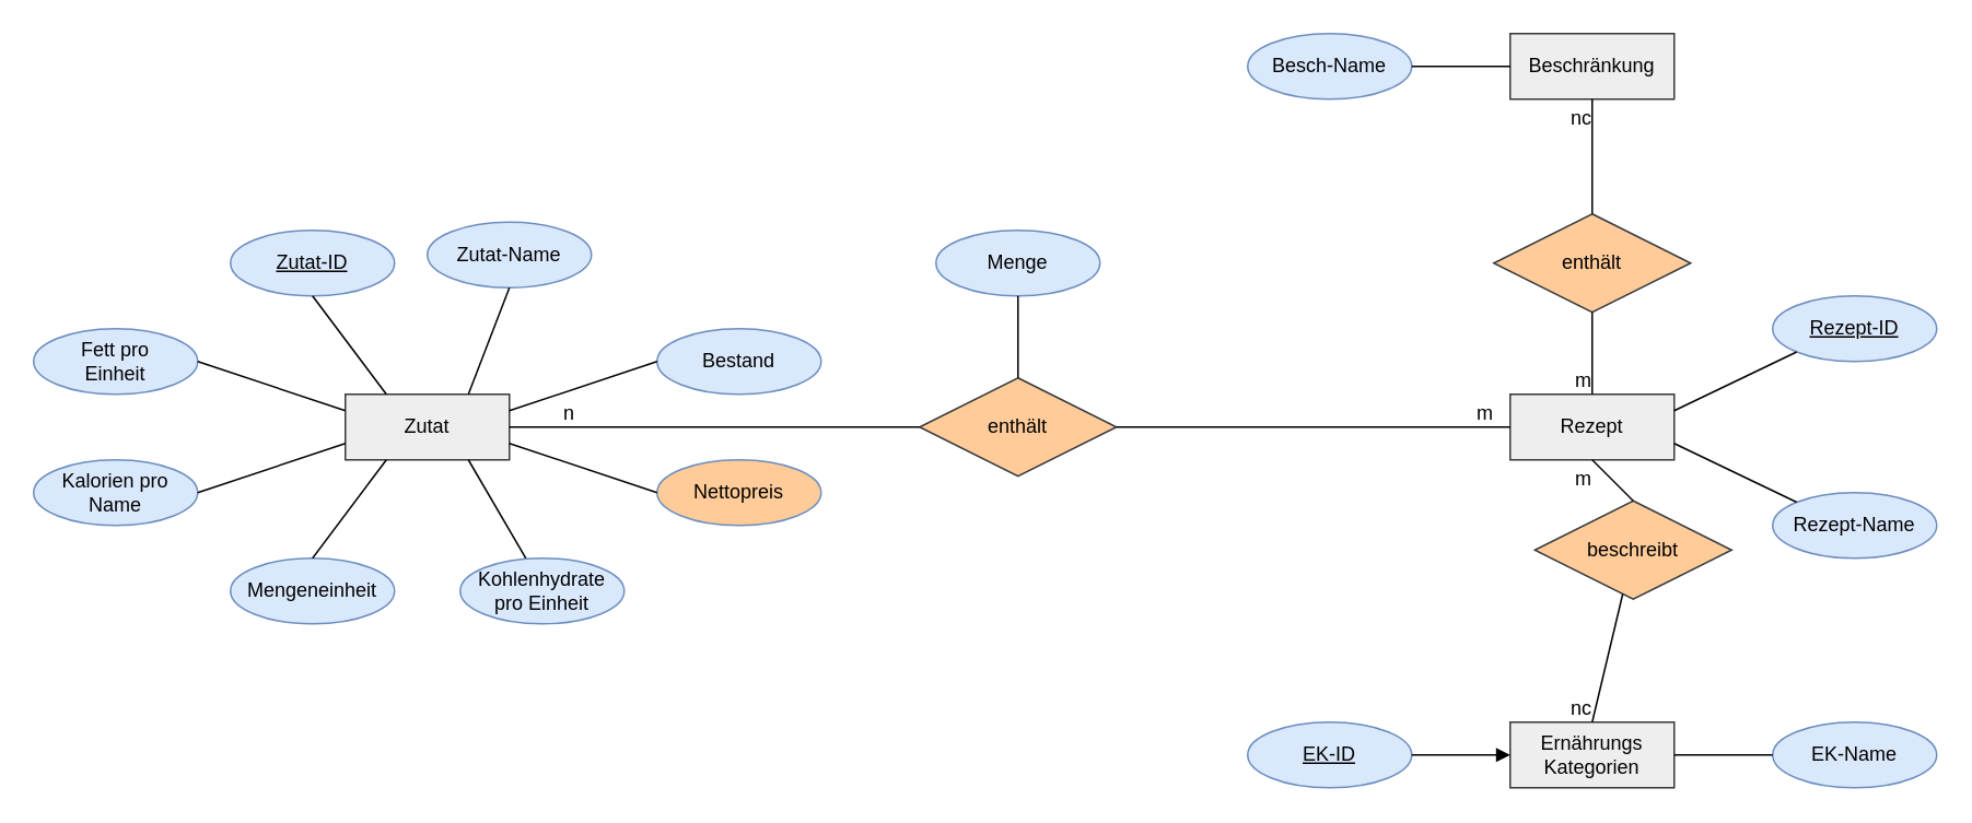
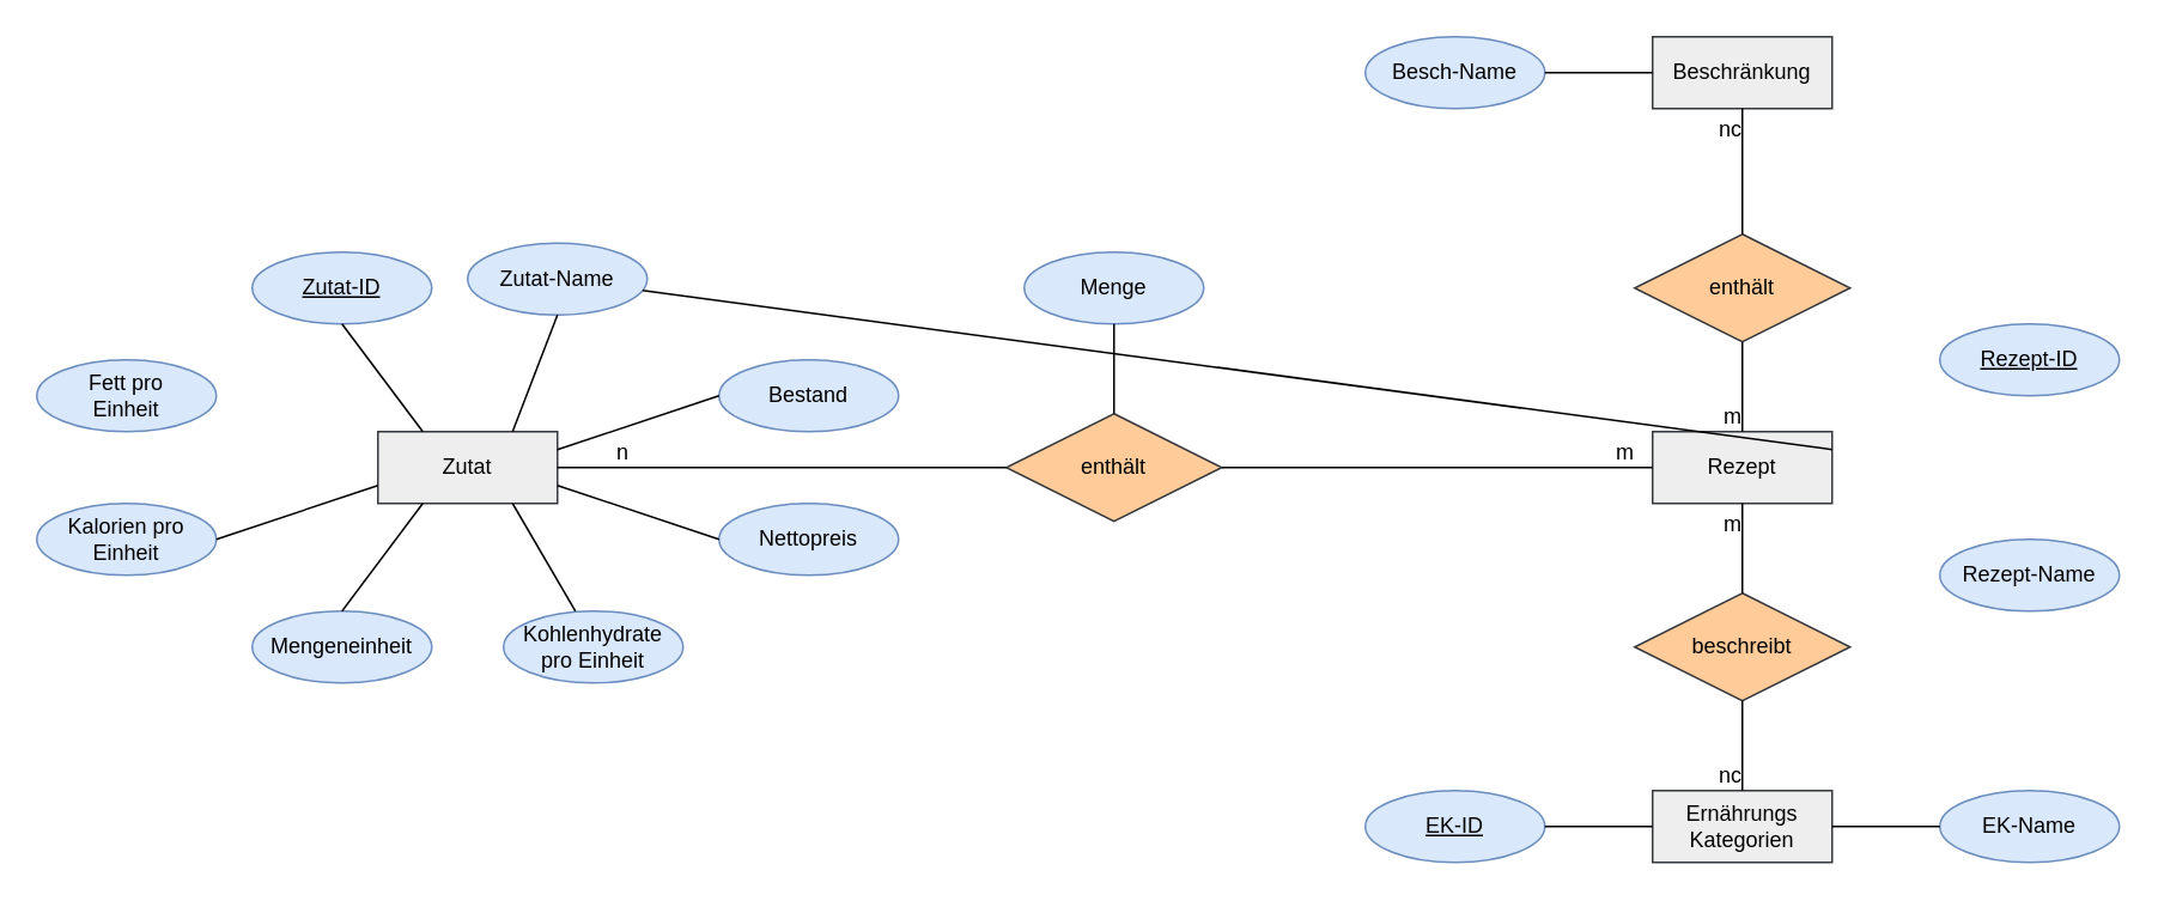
  <mxCell id="0" />
  <mxCell id="1" parent="0" />
  <mxCell id="2" value="Zutat" style="whiteSpace=wrap;html=1;align=center;fillColor=#eeeeee;strokeColor=#36393d;" parent="1" vertex="1"><mxGeometry x="210" y="240" width="100" height="40" as="geometry" /></mxCell>
  <mxCell id="3" value="Zutat-Name" style="ellipse;whiteSpace=wrap;html=1;align=center;fillColor=#dae8fc;strokeColor=#6c8ebf;" parent="1" vertex="1"><mxGeometry x="260" y="135" width="100" height="40" as="geometry" /></mxCell>
  <mxCell id="4" value="Bestand" style="ellipse;whiteSpace=wrap;html=1;align=center;fillColor=#dae8fc;strokeColor=#6c8ebf;" parent="1" vertex="1"><mxGeometry x="400" y="200" width="100" height="40" as="geometry" /></mxCell>
  <mxCell id="5" value="Mengeneinheit" style="ellipse;whiteSpace=wrap;html=1;align=center;fillColor=#dae8fc;strokeColor=#6c8ebf;" parent="1" vertex="1"><mxGeometry x="140" y="340" width="100" height="40" as="geometry" /></mxCell>
- <mxCell id="6" value="Nettopreis" style="ellipse;whiteSpace=wrap;html=1;align=center;fillColor=#ffcc99;strokeColor=#6c8ebf;" parent="1" vertex="1"><mxGeometry x="400" y="280" width="100" height="40" as="geometry" /></mxCell>
+ <mxCell id="6" value="Nettopreis" style="ellipse;whiteSpace=wrap;html=1;align=center;fillColor=#dae8fc;strokeColor=#6c8ebf;" parent="1" vertex="1"><mxGeometry x="400" y="280" width="100" height="40" as="geometry" /></mxCell>
  <mxCell id="7" value="&lt;div&gt;Kohlenhydrate&lt;/div&gt;&lt;div&gt;pro Einheit&lt;br&gt;&lt;/div&gt;" style="ellipse;whiteSpace=wrap;html=1;align=center;fillColor=#dae8fc;strokeColor=#6c8ebf;" parent="1" vertex="1"><mxGeometry x="280" y="340" width="100" height="40" as="geometry" /></mxCell>
- <mxCell id="8" value="&lt;div&gt;Kalorien pro&lt;/div&gt;&lt;div&gt;Name&lt;br&gt;&lt;/div&gt;" style="ellipse;whiteSpace=wrap;html=1;align=center;fillColor=#dae8fc;strokeColor=#6c8ebf;" parent="1" vertex="1"><mxGeometry x="20" y="280" width="100" height="40" as="geometry" /></mxCell>
+ <mxCell id="8" value="&lt;div&gt;Kalorien pro&lt;/div&gt;&lt;div&gt;Einheit&lt;br&gt;&lt;/div&gt;" style="ellipse;whiteSpace=wrap;html=1;align=center;fillColor=#dae8fc;strokeColor=#6c8ebf;" parent="1" vertex="1"><mxGeometry x="20" y="280" width="100" height="40" as="geometry" /></mxCell>
  <mxCell id="9" value="&lt;div&gt;Fett pro&lt;/div&gt;&lt;div&gt;Einheit&lt;br&gt;&lt;/div&gt;" style="ellipse;whiteSpace=wrap;html=1;align=center;fillColor=#dae8fc;strokeColor=#6c8ebf;" parent="1" vertex="1"><mxGeometry x="20" y="200" width="100" height="40" as="geometry" /></mxCell>
  <mxCell id="10" value="Zutat-ID" style="ellipse;whiteSpace=wrap;html=1;align=center;fontStyle=4;fillColor=#dae8fc;strokeColor=#6c8ebf;" parent="1" vertex="1"><mxGeometry x="140" y="140" width="100" height="40" as="geometry" /></mxCell>
  <mxCell id="11" value="enthält" style="shape=rhombus;perimeter=rhombusPerimeter;whiteSpace=wrap;html=1;align=center;fillColor=#ffcc99;strokeColor=#36393d;" parent="1" vertex="1"><mxGeometry x="560" y="230" width="120" height="60" as="geometry" /></mxCell>
  <mxCell id="12" value="&lt;div&gt;Rezept&lt;/div&gt;" style="whiteSpace=wrap;html=1;align=center;fillColor=#eeeeee;strokeColor=#36393d;" parent="1" vertex="1"><mxGeometry x="920" y="240" width="100" height="40" as="geometry" /></mxCell>
  <mxCell id="13" value="Menge" style="ellipse;whiteSpace=wrap;html=1;align=center;fillColor=#dae8fc;strokeColor=#6c8ebf;" parent="1" vertex="1"><mxGeometry x="570" y="140" width="100" height="40" as="geometry" /></mxCell>
  <mxCell id="14" value="Ernährungs Kategorien" style="whiteSpace=wrap;html=1;align=center;fillColor=#eeeeee;strokeColor=#36393d;" parent="1" vertex="1"><mxGeometry x="920" y="440" width="100" height="40" as="geometry" /></mxCell>
  <mxCell id="15" value="Beschränkung" style="whiteSpace=wrap;html=1;align=center;fillColor=#eeeeee;strokeColor=#36393d;" parent="1" vertex="1"><mxGeometry x="920" y="20" width="100" height="40" as="geometry" /></mxCell>
  <mxCell id="16" value="&lt;div&gt;enthält&lt;/div&gt;" style="shape=rhombus;perimeter=rhombusPerimeter;whiteSpace=wrap;html=1;align=center;fillColor=#ffcc99;strokeColor=#36393d;" parent="1" vertex="1"><mxGeometry x="910" y="130" width="120" height="60" as="geometry" /></mxCell>
- <mxCell id="17" value="beschreibt" style="shape=rhombus;perimeter=rhombusPerimeter;whiteSpace=wrap;html=1;align=center;fillColor=#ffcc99;strokeColor=#36393d;" parent="1" vertex="1"><mxGeometry x="935" y="305" width="120" height="60" as="geometry" /></mxCell>
+ <mxCell id="17" value="beschreibt" style="shape=rhombus;perimeter=rhombusPerimeter;whiteSpace=wrap;html=1;align=center;fillColor=#ffcc99;strokeColor=#36393d;" parent="1" vertex="1"><mxGeometry x="910" y="330" width="120" height="60" as="geometry" /></mxCell>
  <mxCell id="18" value="Rezept-Name" style="ellipse;whiteSpace=wrap;html=1;align=center;fillColor=#dae8fc;strokeColor=#6c8ebf;" parent="1" vertex="1"><mxGeometry x="1080" y="300" width="100" height="40" as="geometry" /></mxCell>
  <mxCell id="19" value="Rezept-ID" style="ellipse;whiteSpace=wrap;html=1;align=center;fontStyle=4;fillColor=#dae8fc;strokeColor=#6c8ebf;" parent="1" vertex="1"><mxGeometry x="1080" y="180" width="100" height="40" as="geometry" /></mxCell>
  <mxCell id="20" value="Besch-Name" style="ellipse;whiteSpace=wrap;html=1;align=center;fillColor=#dae8fc;strokeColor=#6c8ebf;" parent="1" vertex="1"><mxGeometry x="760" y="20" width="100" height="40" as="geometry" /></mxCell>
  <mxCell id="21" value="EK-ID" style="ellipse;whiteSpace=wrap;html=1;align=center;fontStyle=4;fillColor=#dae8fc;strokeColor=#6c8ebf;" parent="1" vertex="1"><mxGeometry x="760" y="440" width="100" height="40" as="geometry" /></mxCell>
  <mxCell id="22" value="EK-Name" style="ellipse;whiteSpace=wrap;html=1;align=center;fillColor=#dae8fc;strokeColor=#6c8ebf;" parent="1" vertex="1"><mxGeometry x="1080" y="440" width="100" height="40" as="geometry" /></mxCell>
- <mxCell id="23" value="" style="endArrow=none;html=1;rounded=0;exitX=1;exitY=0.5;exitDx=0;exitDy=0;entryX=0;entryY=0.25;entryDx=0;entryDy=0;" parent="1" source="9" target="2" edge="1"><mxGeometry relative="1" as="geometry"><mxPoint x="230" y="160" as="sourcePoint" /><mxPoint x="170" y="280" as="targetPoint" /></mxGeometry></mxCell>
  <mxCell id="24" value="" style="endArrow=none;html=1;rounded=0;entryX=0;entryY=0.75;entryDx=0;entryDy=0;exitX=1;exitY=0.5;exitDx=0;exitDy=0;" parent="1" source="8" target="2" edge="1"><mxGeometry relative="1" as="geometry"><mxPoint x="160" y="390" as="sourcePoint" /><mxPoint x="320" y="390" as="targetPoint" /></mxGeometry></mxCell>
  <mxCell id="25" value="" style="endArrow=none;html=1;rounded=0;exitX=0.75;exitY=1;exitDx=0;exitDy=0;entryX=0.4;entryY=0;entryDx=0;entryDy=0;entryPerimeter=0;" parent="1" source="2" target="7" edge="1"><mxGeometry relative="1" as="geometry"><mxPoint x="230" y="160" as="sourcePoint" /><mxPoint x="390" y="160" as="targetPoint" /></mxGeometry></mxCell>
  <mxCell id="26" value="" style="endArrow=none;html=1;rounded=0;exitX=0.25;exitY=1;exitDx=0;exitDy=0;entryX=0.5;entryY=0;entryDx=0;entryDy=0;" parent="1" source="2" target="5" edge="1"><mxGeometry relative="1" as="geometry"><mxPoint x="230" y="160" as="sourcePoint" /><mxPoint x="390" y="160" as="targetPoint" /></mxGeometry></mxCell>
  <mxCell id="27" value="" style="endArrow=none;html=1;rounded=0;exitX=0.5;exitY=1;exitDx=0;exitDy=0;entryX=0.25;entryY=0;entryDx=0;entryDy=0;" parent="1" source="10" target="2" edge="1"><mxGeometry relative="1" as="geometry"><mxPoint x="230" y="160" as="sourcePoint" /><mxPoint x="390" y="160" as="targetPoint" /></mxGeometry></mxCell>
  <mxCell id="28" value="" style="endArrow=none;html=1;rounded=0;exitX=1;exitY=0.75;exitDx=0;exitDy=0;entryX=0;entryY=0.5;entryDx=0;entryDy=0;" parent="1" source="2" target="6" edge="1"><mxGeometry relative="1" as="geometry"><mxPoint x="230" y="160" as="sourcePoint" /><mxPoint x="390" y="160" as="targetPoint" /></mxGeometry></mxCell>
  <mxCell id="29" value="" style="endArrow=none;html=1;rounded=0;exitX=1;exitY=0.25;exitDx=0;exitDy=0;entryX=0;entryY=0.5;entryDx=0;entryDy=0;" parent="1" source="2" target="4" edge="1"><mxGeometry relative="1" as="geometry"><mxPoint x="230" y="160" as="sourcePoint" /><mxPoint x="390" y="160" as="targetPoint" /></mxGeometry></mxCell>
  <mxCell id="30" value="" style="endArrow=none;html=1;rounded=0;exitX=0.75;exitY=0;exitDx=0;exitDy=0;entryX=0.5;entryY=1;entryDx=0;entryDy=0;" parent="1" source="2" target="3" edge="1"><mxGeometry relative="1" as="geometry"><mxPoint x="230" y="160" as="sourcePoint" /><mxPoint x="390" y="160" as="targetPoint" /></mxGeometry></mxCell>
  <mxCell id="31" value="" style="endArrow=none;html=1;rounded=0;exitX=0.5;exitY=1;exitDx=0;exitDy=0;entryX=0.5;entryY=0;entryDx=0;entryDy=0;" parent="1" source="13" target="11" edge="1"><mxGeometry relative="1" as="geometry"><mxPoint x="520" y="180" as="sourcePoint" /><mxPoint x="680" y="180" as="targetPoint" /></mxGeometry></mxCell>
  <mxCell id="32" value="" style="endArrow=none;html=1;rounded=0;exitX=1;exitY=0.5;exitDx=0;exitDy=0;entryX=0;entryY=0.5;entryDx=0;entryDy=0;" parent="1" source="20" target="15" edge="1"><mxGeometry relative="1" as="geometry"><mxPoint x="520" y="180" as="sourcePoint" /><mxPoint x="910" y="50" as="targetPoint" /></mxGeometry></mxCell>
- <mxCell id="33" value="" style="endArrow=none;html=1;rounded=0;exitX=1;exitY=0.25;exitDx=0;exitDy=0;entryX=0;entryY=1;entryDx=0;entryDy=0;" parent="1" source="12" target="19" edge="1"><mxGeometry relative="1" as="geometry"><mxPoint x="520" y="180" as="sourcePoint" /><mxPoint x="1090" y="230" as="targetPoint" /></mxGeometry></mxCell>
- <mxCell id="34" value="" style="endArrow=none;html=1;rounded=0;entryX=1;entryY=0.75;entryDx=0;entryDy=0;exitX=0;exitY=0;exitDx=0;exitDy=0;" parent="1" source="18" target="12" edge="1"><mxGeometry relative="1" as="geometry"><mxPoint x="1100" y="290" as="sourcePoint" /><mxPoint x="1030" y="280" as="targetPoint" /></mxGeometry></mxCell>
- <mxCell id="35" value="" style="endArrow=block;html=1;rounded=0;entryX=0;entryY=0.5;entryDx=0;entryDy=0;exitX=1;exitY=0.5;exitDx=0;exitDy=0;" parent="1" source="21" target="14" edge="1"><mxGeometry relative="1" as="geometry"><mxPoint x="520" y="180" as="sourcePoint" /><mxPoint x="870" y="460" as="targetPoint" /></mxGeometry></mxCell>
+ <mxCell id="33" value="" style="endArrow=none;html=1;rounded=0;exitX=1;exitY=0.25;exitDx=0;exitDy=0;" parent="1" source="12" target="3" edge="1"><mxGeometry relative="1" as="geometry"><mxPoint x="520" y="180" as="sourcePoint" /><mxPoint x="1090" y="230" as="targetPoint" /></mxGeometry></mxCell>
+ <mxCell id="35" value="" style="endArrow=none;html=1;rounded=0;entryX=0;entryY=0.5;entryDx=0;entryDy=0;exitX=1;exitY=0.5;exitDx=0;exitDy=0;" parent="1" source="21" target="14" edge="1"><mxGeometry relative="1" as="geometry"><mxPoint x="520" y="180" as="sourcePoint" /><mxPoint x="870" y="460" as="targetPoint" /></mxGeometry></mxCell>
  <mxCell id="36" value="" style="endArrow=none;html=1;rounded=0;entryX=1;entryY=0.5;entryDx=0;entryDy=0;exitX=0;exitY=0.5;exitDx=0;exitDy=0;" parent="1" source="22" target="14" edge="1"><mxGeometry relative="1" as="geometry"><mxPoint x="520" y="300" as="sourcePoint" /><mxPoint x="680" y="300" as="targetPoint" /></mxGeometry></mxCell>
  <mxCell id="37" value="" style="endArrow=none;html=1;rounded=0;entryX=1;entryY=0.5;entryDx=0;entryDy=0;exitX=0;exitY=0.5;exitDx=0;exitDy=0;" parent="1" edge="1" target="2" source="11"><mxGeometry relative="1" as="geometry"><mxPoint x="560" y="269.67" as="sourcePoint" /><mxPoint x="310" y="269.67" as="targetPoint" /></mxGeometry></mxCell>
  <mxCell id="38" value="n" style="resizable=0;html=1;align=right;verticalAlign=bottom;" parent="37" connectable="0" vertex="1"><mxGeometry x="1" relative="1" as="geometry"><mxPoint x="40" as="offset" /></mxGeometry></mxCell>
  <mxCell id="39" value="" style="endArrow=none;html=1;rounded=0;entryX=0;entryY=0.5;entryDx=0;entryDy=0;exitX=1;exitY=0.5;exitDx=0;exitDy=0;" parent="1" source="11" target="12" edge="1"><mxGeometry relative="1" as="geometry"><mxPoint x="520" y="280" as="sourcePoint" /><mxPoint x="680" y="280" as="targetPoint" /></mxGeometry></mxCell>
  <mxCell id="40" value="m" style="resizable=0;html=1;align=right;verticalAlign=bottom;" parent="39" connectable="0" vertex="1"><mxGeometry x="1" relative="1" as="geometry"><mxPoint x="-10" as="offset" /></mxGeometry></mxCell>
  <mxCell id="41" value="" style="endArrow=none;html=1;rounded=0;entryX=0.5;entryY=0;entryDx=0;entryDy=0;exitX=0.5;exitY=1;exitDx=0;exitDy=0;" parent="1" source="16" target="12" edge="1"><mxGeometry relative="1" as="geometry"><mxPoint x="520" y="280" as="sourcePoint" /><mxPoint x="680" y="280" as="targetPoint" /></mxGeometry></mxCell>
  <mxCell id="42" value="m" style="resizable=0;html=1;align=right;verticalAlign=bottom;" parent="41" connectable="0" vertex="1"><mxGeometry x="1" relative="1" as="geometry"><mxPoint as="offset" /></mxGeometry></mxCell>
  <mxCell id="43" value="" style="endArrow=none;html=1;rounded=0;entryX=0.5;entryY=1;entryDx=0;entryDy=0;exitX=0.5;exitY=0;exitDx=0;exitDy=0;" parent="1" source="17" target="12" edge="1"><mxGeometry relative="1" as="geometry"><mxPoint x="520" y="280" as="sourcePoint" /><mxPoint x="680" y="280" as="targetPoint" /></mxGeometry></mxCell>
  <mxCell id="44" value="m" style="resizable=0;html=1;align=right;verticalAlign=bottom;" parent="43" connectable="0" vertex="1"><mxGeometry x="1" relative="1" as="geometry"><mxPoint y="20" as="offset" /></mxGeometry></mxCell>
  <mxCell id="45" value="" style="endArrow=none;html=1;rounded=0;entryX=0.5;entryY=0;entryDx=0;entryDy=0;" parent="1" source="17" target="14" edge="1"><mxGeometry relative="1" as="geometry"><mxPoint x="520" y="280" as="sourcePoint" /><mxPoint x="680" y="280" as="targetPoint" /></mxGeometry></mxCell>
  <mxCell id="46" value="nc" style="resizable=0;html=1;align=right;verticalAlign=bottom;" parent="45" connectable="0" vertex="1"><mxGeometry x="1" relative="1" as="geometry" /></mxCell>
  <mxCell id="47" value="" style="endArrow=none;html=1;rounded=0;entryX=0.5;entryY=1;entryDx=0;entryDy=0;" parent="1" source="16" target="15" edge="1"><mxGeometry relative="1" as="geometry"><mxPoint x="520" y="280" as="sourcePoint" /><mxPoint x="680" y="280" as="targetPoint" /></mxGeometry></mxCell>
  <mxCell id="48" value="nc" style="resizable=0;html=1;align=right;verticalAlign=bottom;" parent="47" connectable="0" vertex="1"><mxGeometry x="1" relative="1" as="geometry"><mxPoint y="20" as="offset" /></mxGeometry></mxCell>
